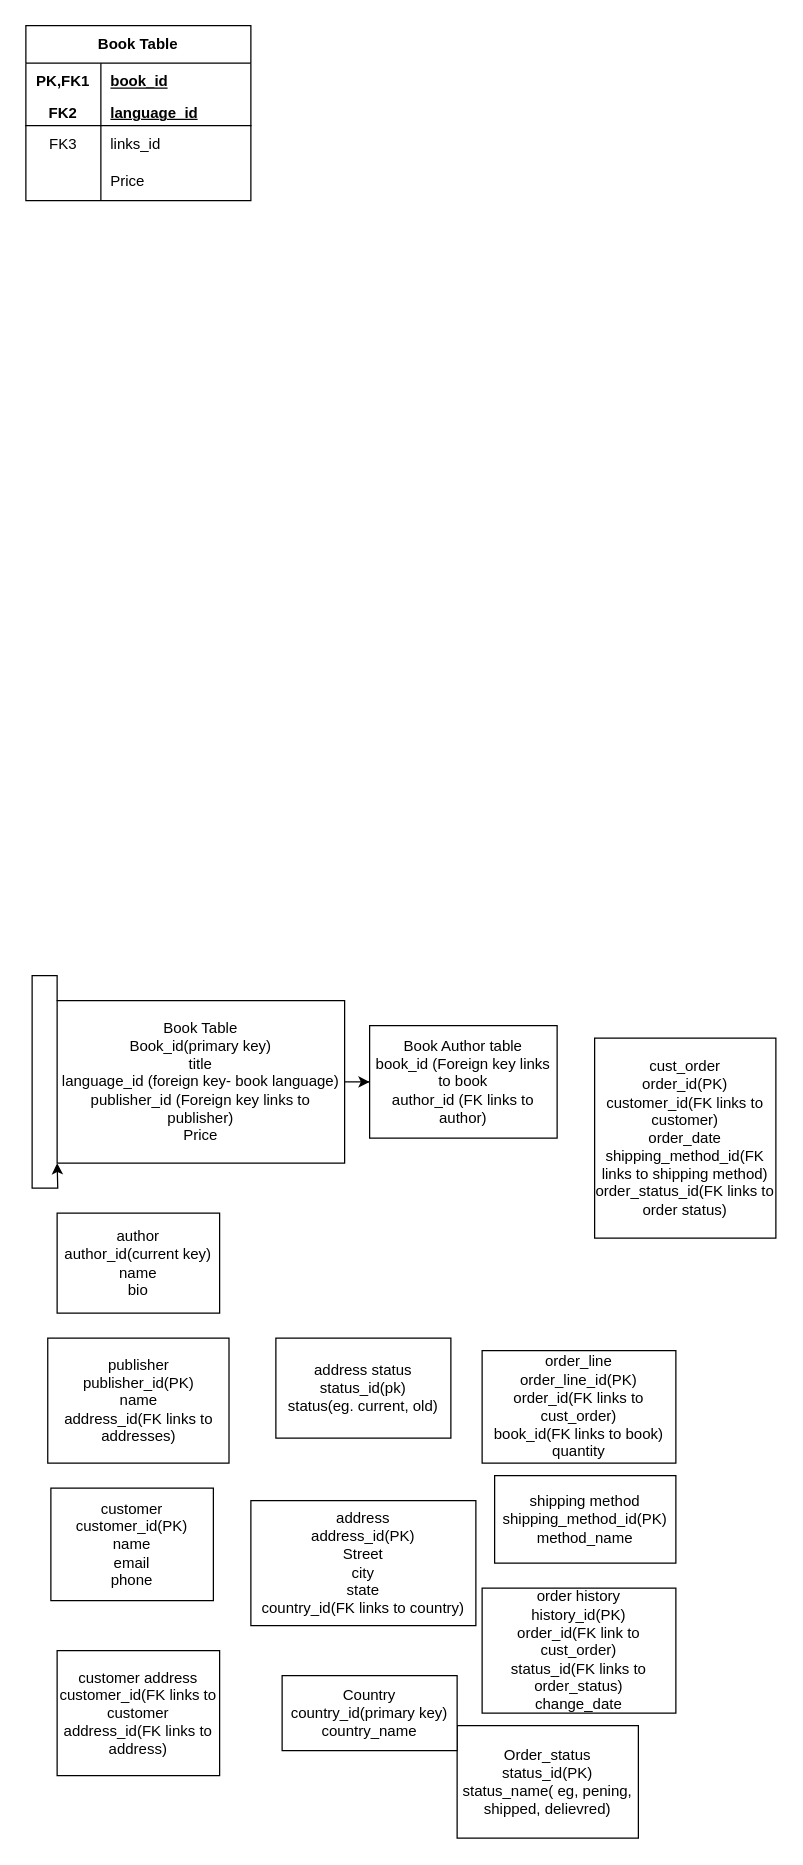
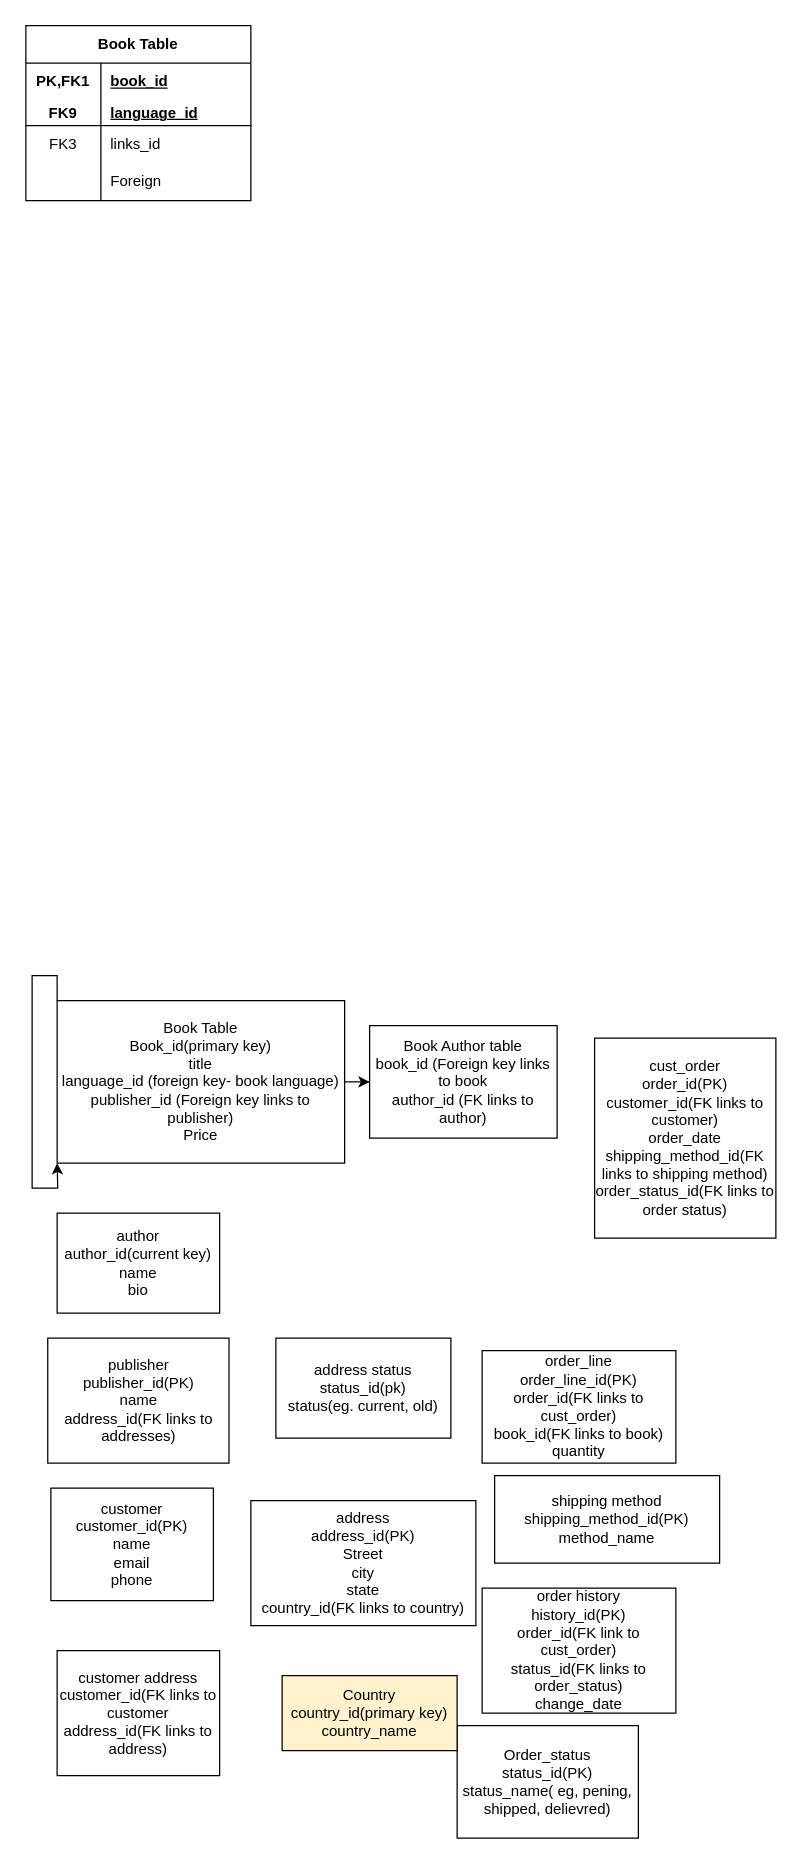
  <mxCell id="0" />
  <mxCell id="1" parent="0" />
  <mxCell id="2" style="edgeStyle=orthogonalEdgeStyle;rounded=0;orthogonalLoop=1;jettySize=auto;html=1;exitX=0;exitY=0;exitDx=0;exitDy=0;" parent="1" source="4" edge="1"><mxGeometry relative="1" as="geometry"><mxPoint x="45" y="930" as="targetPoint" /></mxGeometry></mxCell>
  <mxCell id="3" value="" style="edgeStyle=orthogonalEdgeStyle;rounded=0;orthogonalLoop=1;jettySize=auto;html=1;" parent="1" source="4" target="8" edge="1"><mxGeometry relative="1" as="geometry" /></mxCell>
  <mxCell id="4" value="Book Table&lt;div&gt;Book_id(primary key)&lt;br&gt;title&lt;/div&gt;&lt;div&gt;language_id (foreign key- book language)&lt;/div&gt;&lt;div&gt;publisher_id (Foreign key links to publisher)&lt;/div&gt;&lt;div&gt;Price&lt;/div&gt;" style="rounded=0;whiteSpace=wrap;html=1;" parent="1" vertex="1"><mxGeometry x="45" y="800" width="230" height="130" as="geometry" /></mxCell>
  <mxCell id="5" value="author&lt;div&gt;author_id(current key)&lt;/div&gt;&lt;div&gt;name&lt;/div&gt;&lt;div&gt;bio&lt;/div&gt;" style="rounded=0;whiteSpace=wrap;html=1;" parent="1" vertex="1"><mxGeometry x="45" y="970" width="130" height="80" as="geometry" /></mxCell>
  <mxCell id="6" value="customer&lt;div&gt;customer_id(PK)&lt;/div&gt;&lt;div&gt;name&lt;/div&gt;&lt;div&gt;email&lt;/div&gt;&lt;div&gt;phone&lt;/div&gt;" style="rounded=0;whiteSpace=wrap;html=1;" parent="1" vertex="1"><mxGeometry x="40" y="1190" width="130" height="90" as="geometry" /></mxCell>
  <mxCell id="7" value="customer address&lt;div&gt;customer_id(FK links to customer&lt;/div&gt;&lt;div&gt;address_id(FK links to address)&lt;/div&gt;" style="rounded=0;whiteSpace=wrap;html=1;" parent="1" vertex="1"><mxGeometry x="45" y="1320" width="130" height="100" as="geometry" /></mxCell>
  <mxCell id="8" value="Book Author table&lt;div&gt;book_id (Foreign key links to book&lt;/div&gt;&lt;div&gt;author_id (FK links to author)&lt;/div&gt;" style="rounded=0;whiteSpace=wrap;html=1;" parent="1" vertex="1"><mxGeometry x="295" y="820" width="150" height="90" as="geometry" /></mxCell>
  <mxCell id="9" value="publisher&lt;div&gt;publisher_id(PK)&lt;/div&gt;&lt;div&gt;name&lt;/div&gt;&lt;div&gt;address_id(FK links to addresses)&lt;/div&gt;" style="rounded=0;whiteSpace=wrap;html=1;" parent="1" vertex="1"><mxGeometry x="37.5" y="1070" width="145" height="100" as="geometry" /></mxCell>
  <mxCell id="10" value="cust_order&lt;div&gt;order_id(PK)&lt;/div&gt;&lt;div&gt;customer_id(FK links to customer)&lt;/div&gt;&lt;div&gt;order_date&lt;/div&gt;&lt;div&gt;shipping_method_id(FK links to shipping method)&lt;/div&gt;&lt;div&gt;order_status_id(FK links to order status)&lt;/div&gt;" style="rounded=0;whiteSpace=wrap;html=1;" parent="1" vertex="1"><mxGeometry x="475" y="830" width="145" height="160" as="geometry" /></mxCell>
  <mxCell id="11" value="order_line&lt;div&gt;order_line_id(PK)&lt;/div&gt;&lt;div&gt;order_id(FK links to cust_order)&lt;/div&gt;&lt;div&gt;book_id(FK links to book)&lt;/div&gt;&lt;div&gt;quantity&lt;/div&gt;" style="rounded=0;whiteSpace=wrap;html=1;" parent="1" vertex="1"><mxGeometry x="385" y="1080" width="155" height="90" as="geometry" /></mxCell>
- <mxCell id="12" value="shipping method&lt;div&gt;shipping_method_id(PK)&lt;/div&gt;&lt;div&gt;method_name&lt;/div&gt;" style="rounded=0;whiteSpace=wrap;html=1;" parent="1" vertex="1"><mxGeometry x="395" y="1180" width="145" height="70" as="geometry" /></mxCell>
+ <mxCell id="12" value="shipping method&lt;div&gt;shipping_method_id(PK)&lt;/div&gt;&lt;div&gt;method_name&lt;/div&gt;" style="rounded=0;whiteSpace=wrap;html=1;" parent="1" vertex="1"><mxGeometry x="395" y="1180" width="180" height="70" as="geometry" /></mxCell>
  <mxCell id="13" value="address&lt;div&gt;address_id(PK)&lt;/div&gt;&lt;div&gt;Street&lt;/div&gt;&lt;div&gt;city&lt;/div&gt;&lt;div&gt;state&lt;/div&gt;&lt;div&gt;country_id(FK links to country)&lt;/div&gt;" style="rounded=0;whiteSpace=wrap;html=1;" parent="1" vertex="1"><mxGeometry x="200" y="1200" width="180" height="100" as="geometry" /></mxCell>
  <mxCell id="14" value="order history&lt;div&gt;history_id(PK)&lt;/div&gt;&lt;div&gt;order_id(FK link to cust_order)&lt;/div&gt;&lt;div&gt;status_id(FK links to order_status)&lt;/div&gt;&lt;div&gt;change_date&lt;/div&gt;" style="rounded=0;whiteSpace=wrap;html=1;" parent="1" vertex="1"><mxGeometry x="385" y="1270" width="155" height="100" as="geometry" /></mxCell>
  <mxCell id="15" value="Order_status&lt;div&gt;status_id(PK)&lt;/div&gt;&lt;div&gt;status_name( eg, pening, shipped, delievred)&lt;/div&gt;" style="rounded=0;whiteSpace=wrap;html=1;" parent="1" vertex="1"><mxGeometry x="365" y="1380" width="145" height="90" as="geometry" /></mxCell>
- <mxCell id="16" value="Country&lt;div&gt;country_id(primary key)&lt;/div&gt;&lt;div&gt;country_name&lt;/div&gt;" style="rounded=0;whiteSpace=wrap;html=1;" parent="1" vertex="1"><mxGeometry x="225" y="1340" width="140" height="60" as="geometry" /></mxCell>
+ <mxCell id="16" value="Country&lt;div&gt;country_id(primary key)&lt;/div&gt;&lt;div&gt;country_name&lt;/div&gt;" style="rounded=0;whiteSpace=wrap;html=1;fillColor=#fff2cc;" parent="1" vertex="1"><mxGeometry x="225" y="1340" width="140" height="60" as="geometry" /></mxCell>
  <mxCell id="17" value="address status&lt;div&gt;status_id(pk)&lt;/div&gt;&lt;div&gt;status(eg. current, old)&lt;/div&gt;" style="rounded=0;whiteSpace=wrap;html=1;" parent="1" vertex="1"><mxGeometry x="220" y="1070" width="140" height="80" as="geometry" /></mxCell>
  <mxCell id="18" value="Book Table" style="shape=table;startSize=30;container=1;collapsible=1;childLayout=tableLayout;fixedRows=1;rowLines=0;fontStyle=1;align=center;resizeLast=1;html=1;whiteSpace=wrap;" vertex="1" parent="1"><mxGeometry x="20" y="20" width="180" height="140" as="geometry" /></mxCell>
  <mxCell id="19" value="" style="shape=tableRow;horizontal=0;startSize=0;swimlaneHead=0;swimlaneBody=0;fillColor=none;collapsible=0;dropTarget=0;points=[[0,0.5],[1,0.5]];portConstraint=eastwest;top=0;left=0;right=0;bottom=0;html=1;" vertex="1" parent="18"><mxGeometry y="30" width="180" height="30" as="geometry" /></mxCell>
  <mxCell id="20" value="PK,FK1" style="shape=partialRectangle;connectable=0;fillColor=none;top=0;left=0;bottom=0;right=0;fontStyle=1;overflow=hidden;html=1;whiteSpace=wrap;" vertex="1" parent="19"><mxGeometry width="60" height="30" as="geometry"><mxRectangle width="60" height="30" as="alternateBounds" /></mxGeometry></mxCell>
  <mxCell id="21" value="book_id" style="shape=partialRectangle;connectable=0;fillColor=none;top=0;left=0;bottom=0;right=0;align=left;spacingLeft=6;fontStyle=5;overflow=hidden;html=1;whiteSpace=wrap;" vertex="1" parent="19"><mxGeometry x="60" width="120" height="30" as="geometry"><mxRectangle width="120" height="30" as="alternateBounds" /></mxGeometry></mxCell>
  <mxCell id="22" value="" style="shape=tableRow;horizontal=0;startSize=0;swimlaneHead=0;swimlaneBody=0;fillColor=none;collapsible=0;dropTarget=0;points=[[0,0.5],[1,0.5]];portConstraint=eastwest;top=0;left=0;right=0;bottom=1;html=1;" vertex="1" parent="18"><mxGeometry y="60" width="180" height="20" as="geometry" /></mxCell>
- <mxCell id="23" value="FK2" style="shape=partialRectangle;connectable=0;fillColor=none;top=0;left=0;bottom=0;right=0;fontStyle=1;overflow=hidden;html=1;whiteSpace=wrap;" vertex="1" parent="22"><mxGeometry width="60" height="20" as="geometry"><mxRectangle width="60" height="20" as="alternateBounds" /></mxGeometry></mxCell>
+ <mxCell id="23" value="FK9" style="shape=partialRectangle;connectable=0;fillColor=none;top=0;left=0;bottom=0;right=0;fontStyle=1;overflow=hidden;html=1;whiteSpace=wrap;" vertex="1" parent="22"><mxGeometry width="60" height="20" as="geometry"><mxRectangle width="60" height="20" as="alternateBounds" /></mxGeometry></mxCell>
  <mxCell id="24" value="language_id" style="shape=partialRectangle;connectable=0;fillColor=none;top=0;left=0;bottom=0;right=0;align=left;spacingLeft=6;fontStyle=5;overflow=hidden;html=1;whiteSpace=wrap;" vertex="1" parent="22"><mxGeometry x="60" width="120" height="20" as="geometry"><mxRectangle width="120" height="20" as="alternateBounds" /></mxGeometry></mxCell>
  <mxCell id="25" value="" style="shape=tableRow;horizontal=0;startSize=0;swimlaneHead=0;swimlaneBody=0;fillColor=none;collapsible=0;dropTarget=0;points=[[0,0.5],[1,0.5]];portConstraint=eastwest;top=0;left=0;right=0;bottom=0;html=1;" vertex="1" parent="18"><mxGeometry y="80" width="180" height="30" as="geometry" /></mxCell>
  <mxCell id="26" value="FK3" style="shape=partialRectangle;connectable=0;fillColor=none;top=0;left=0;bottom=0;right=0;editable=1;overflow=hidden;html=1;whiteSpace=wrap;" vertex="1" parent="25"><mxGeometry width="60" height="30" as="geometry"><mxRectangle width="60" height="30" as="alternateBounds" /></mxGeometry></mxCell>
  <mxCell id="27" value="links_id" style="shape=partialRectangle;connectable=0;fillColor=none;top=0;left=0;bottom=0;right=0;align=left;spacingLeft=6;overflow=hidden;html=1;whiteSpace=wrap;" vertex="1" parent="25"><mxGeometry x="60" width="120" height="30" as="geometry"><mxRectangle width="120" height="30" as="alternateBounds" /></mxGeometry></mxCell>
  <mxCell id="28" value="" style="shape=tableRow;horizontal=0;startSize=0;swimlaneHead=0;swimlaneBody=0;fillColor=none;collapsible=0;dropTarget=0;points=[[0,0.5],[1,0.5]];portConstraint=eastwest;top=0;left=0;right=0;bottom=0;html=1;" vertex="1" parent="18"><mxGeometry y="110" width="180" height="30" as="geometry" /></mxCell>
  <mxCell id="29" value="" style="shape=partialRectangle;connectable=0;fillColor=none;top=0;left=0;bottom=0;right=0;editable=1;overflow=hidden;html=1;whiteSpace=wrap;" vertex="1" parent="28"><mxGeometry width="60" height="30" as="geometry"><mxRectangle width="60" height="30" as="alternateBounds" /></mxGeometry></mxCell>
- <mxCell id="30" value="Price" style="shape=partialRectangle;connectable=0;fillColor=none;top=0;left=0;bottom=0;right=0;align=left;spacingLeft=6;overflow=hidden;html=1;whiteSpace=wrap;" vertex="1" parent="28"><mxGeometry x="60" width="120" height="30" as="geometry"><mxRectangle width="120" height="30" as="alternateBounds" /></mxGeometry></mxCell>
+ <mxCell id="30" value="Foreign" style="shape=partialRectangle;connectable=0;fillColor=none;top=0;left=0;bottom=0;right=0;align=left;spacingLeft=6;overflow=hidden;html=1;whiteSpace=wrap;" vertex="1" parent="28"><mxGeometry x="60" width="120" height="30" as="geometry"><mxRectangle width="120" height="30" as="alternateBounds" /></mxGeometry></mxCell>
